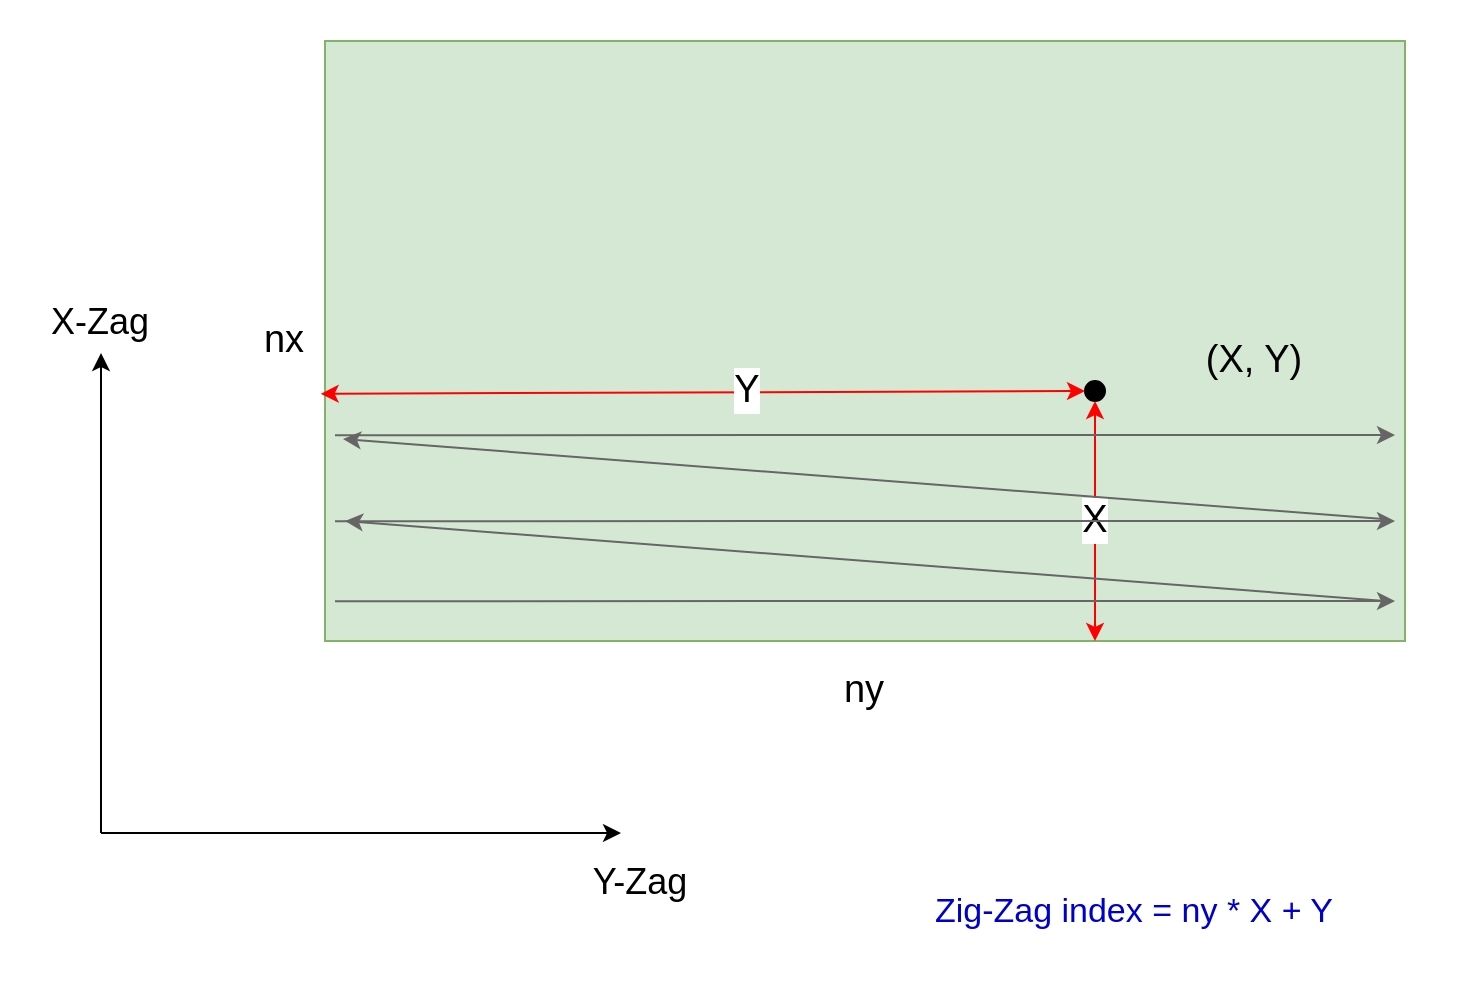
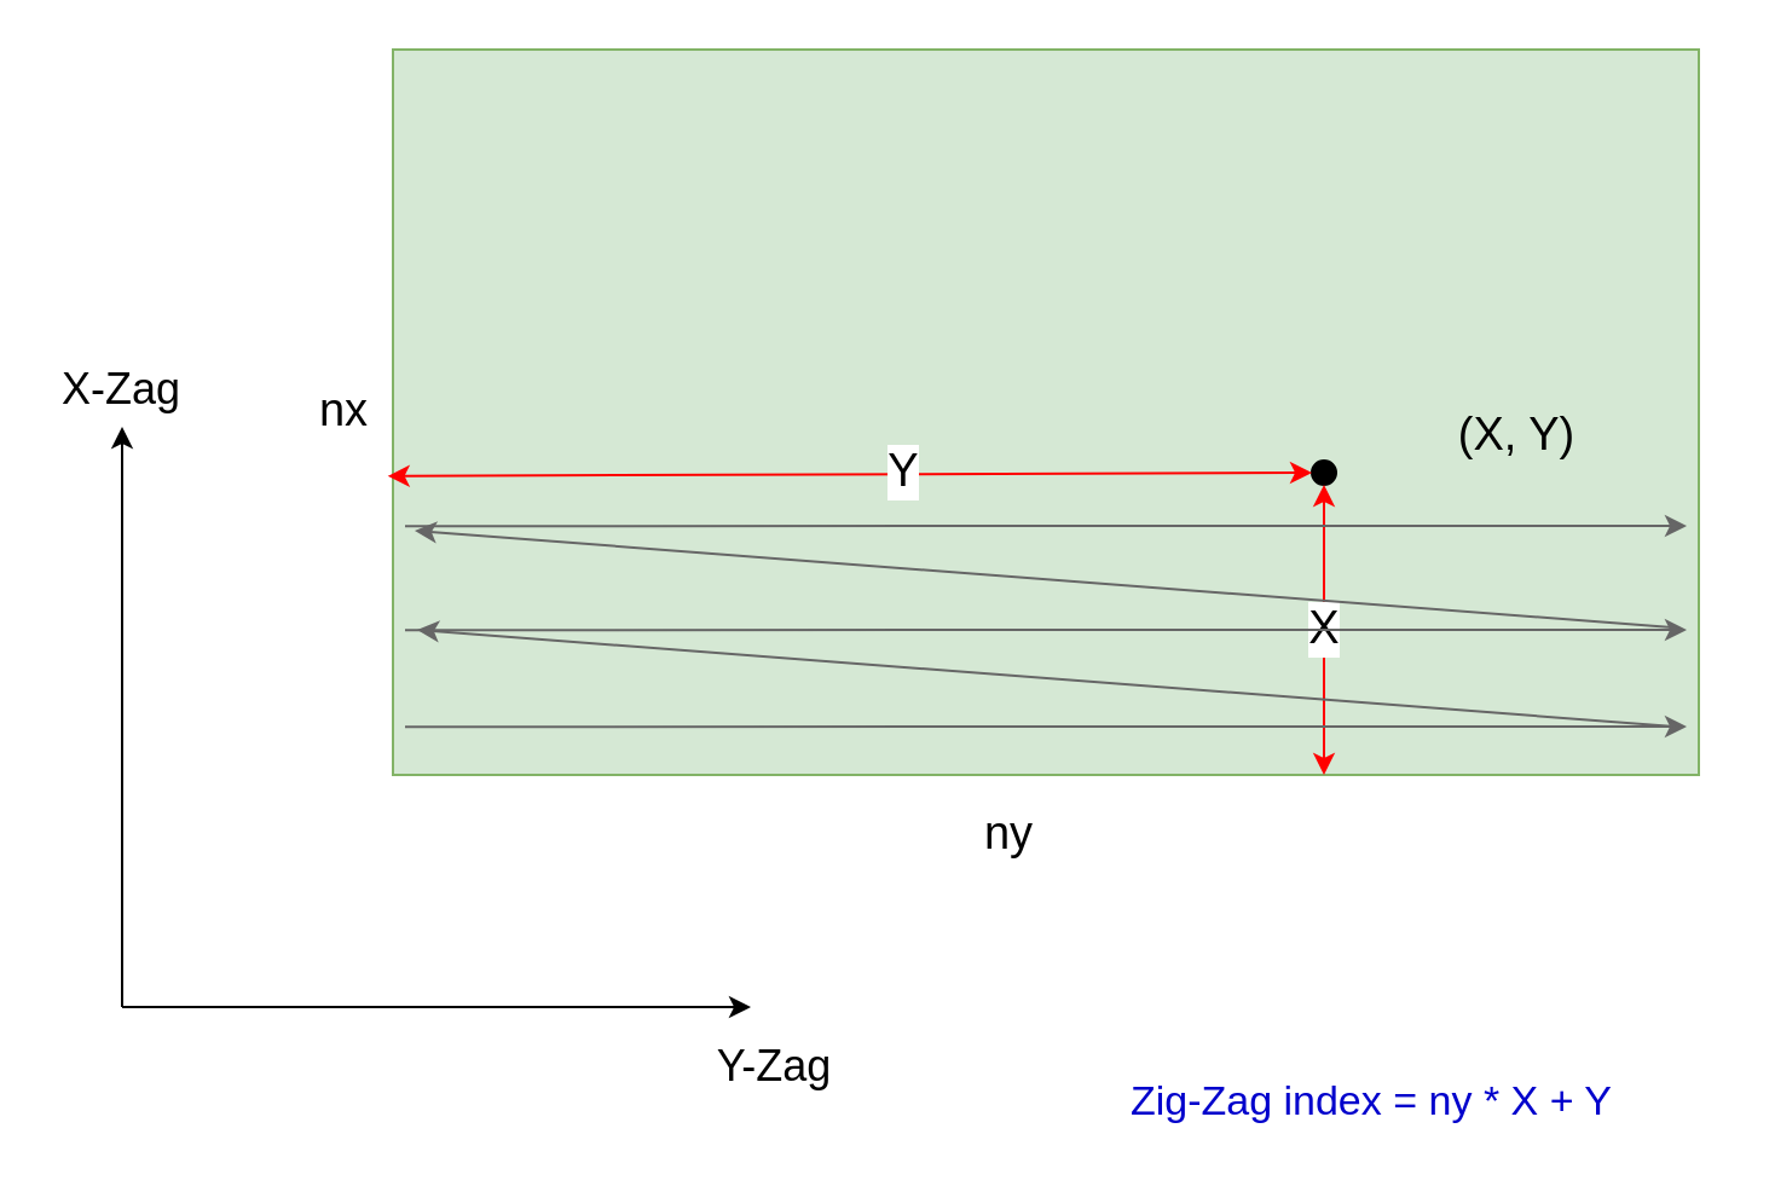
  <mxCell id="0" />
  <mxCell id="1" parent="0" />
  <mxCell id="2" value="" style="rounded=0;whiteSpace=wrap;html=1;fillColor=#d5e8d4;strokeColor=#82b366;" parent="1" vertex="1"><mxGeometry x="162" y="20" width="540" height="300" as="geometry" /></mxCell>
  <mxCell id="3" value="&lt;font style=&quot;font-size: 19px&quot;&gt;nx&lt;/font&gt;" style="text;html=1;strokeColor=none;fillColor=none;align=center;verticalAlign=middle;whiteSpace=wrap;rounded=0;" parent="1" vertex="1"><mxGeometry x="112" y="155" width="60" height="30" as="geometry" /></mxCell>
- <mxCell id="4" value="&lt;font style=&quot;font-size: 19px&quot;&gt;n&lt;/font&gt;&lt;font style=&quot;font-size: 19px&quot;&gt;y&lt;/font&gt;" style="text;html=1;strokeColor=none;fillColor=none;align=center;verticalAlign=middle;whiteSpace=wrap;rounded=0;" parent="1" vertex="1"><mxGeometry x="402" y="330" width="60" height="30" as="geometry" /></mxCell>
+ <mxCell id="4" value="&lt;font style=&quot;font-size: 19px&quot;&gt;n&lt;/font&gt;&lt;font style=&quot;font-size: 19px&quot;&gt;y&lt;/font&gt;" style="text;html=1;strokeColor=none;fillColor=none;align=center;verticalAlign=middle;whiteSpace=wrap;rounded=0;" parent="1" vertex="1"><mxGeometry x="387" y="330" width="60" height="30" as="geometry" /></mxCell>
  <mxCell id="5" value="" style="ellipse;whiteSpace=wrap;html=1;aspect=fixed;fontSize=19;fillColor=#000000;" parent="1" vertex="1"><mxGeometry x="542" y="190" width="10" height="10" as="geometry" /></mxCell>
  <mxCell id="6" value="(X, Y)" style="text;html=1;strokeColor=none;fillColor=none;align=center;verticalAlign=middle;whiteSpace=wrap;rounded=0;fontSize=19;" parent="1" vertex="1"><mxGeometry x="597" y="165" width="60" height="30" as="geometry" /></mxCell>
  <mxCell id="7" value="X" style="endArrow=classic;startArrow=classic;html=1;rounded=0;fontSize=19;exitX=0.5;exitY=1;exitDx=0;exitDy=0;strokeColor=#FF0000;" parent="1" source="5" edge="1"><mxGeometry width="50" height="50" relative="1" as="geometry"><mxPoint x="462" y="450" as="sourcePoint" /><mxPoint x="547" y="320" as="targetPoint" /></mxGeometry></mxCell>
  <mxCell id="8" value="" style="endArrow=classic;startArrow=classic;html=1;rounded=0;fontSize=19;exitX=0;exitY=0.5;exitDx=0;exitDy=0;strokeColor=#FF0000;entryX=-0.004;entryY=0.588;entryDx=0;entryDy=0;entryPerimeter=0;" parent="1" source="5" target="2" edge="1"><mxGeometry width="50" height="50" relative="1" as="geometry"><mxPoint x="567" y="220" as="sourcePoint" /><mxPoint x="567" y="340" as="targetPoint" /></mxGeometry></mxCell>
  <mxCell id="9" value="Y" style="edgeLabel;html=1;align=center;verticalAlign=middle;resizable=0;points=[];fontSize=19;" parent="8" vertex="1" connectable="0"><mxGeometry x="-0.116" y="-1" relative="1" as="geometry"><mxPoint as="offset" /></mxGeometry></mxCell>
  <mxCell id="10" value="" style="endArrow=classic;html=1;rounded=0;fontSize=19;strokeColor=#666666;" parent="1" edge="1"><mxGeometry width="50" height="50" relative="1" as="geometry"><mxPoint x="167" y="300.1" as="sourcePoint" /><mxPoint x="697" y="300" as="targetPoint" /></mxGeometry></mxCell>
  <mxCell id="11" value="" style="endArrow=classic;html=1;rounded=0;fontSize=19;strokeColor=#666666;" parent="1" edge="1"><mxGeometry width="50" height="50" relative="1" as="geometry"><mxPoint x="692" y="300" as="sourcePoint" /><mxPoint x="172" y="260" as="targetPoint" /></mxGeometry></mxCell>
  <mxCell id="12" value="" style="endArrow=classic;html=1;rounded=0;fontSize=19;strokeColor=#666666;" edge="1" parent="1"><mxGeometry width="50" height="50" relative="1" as="geometry"><mxPoint x="167" y="260.1" as="sourcePoint" /><mxPoint x="697" y="260" as="targetPoint" /></mxGeometry></mxCell>
  <mxCell id="13" value="" style="endArrow=classic;html=1;rounded=0;fontSize=19;strokeColor=#666666;" edge="1" parent="1"><mxGeometry width="50" height="50" relative="1" as="geometry"><mxPoint x="167" y="217.1" as="sourcePoint" /><mxPoint x="697" y="217" as="targetPoint" /></mxGeometry></mxCell>
  <mxCell id="14" value="" style="endArrow=classic;html=1;rounded=0;fontSize=19;strokeColor=#666666;" edge="1" parent="1"><mxGeometry width="50" height="50" relative="1" as="geometry"><mxPoint x="691" y="259" as="sourcePoint" /><mxPoint x="171" y="219" as="targetPoint" /></mxGeometry></mxCell>
  <mxCell id="15" value="" style="endArrow=classic;html=1;rounded=0;" edge="1" parent="1"><mxGeometry width="50" height="50" relative="1" as="geometry"><mxPoint x="50" y="416" as="sourcePoint" /><mxPoint x="50" y="176" as="targetPoint" /></mxGeometry></mxCell>
  <mxCell id="16" value="&lt;font style=&quot;font-size: 18px&quot;&gt;X-Zag&lt;/font&gt;" style="text;html=1;strokeColor=none;fillColor=none;align=center;verticalAlign=middle;whiteSpace=wrap;rounded=0;" vertex="1" parent="1"><mxGeometry x="20" y="146" width="60" height="30" as="geometry" /></mxCell>
  <mxCell id="17" value="" style="endArrow=classic;html=1;rounded=0;" edge="1" parent="1"><mxGeometry width="50" height="50" relative="1" as="geometry"><mxPoint x="50" y="416" as="sourcePoint" /><mxPoint x="310" y="416" as="targetPoint" /></mxGeometry></mxCell>
  <mxCell id="18" value="&lt;font style=&quot;font-size: 18px&quot;&gt;Y-Zag&lt;/font&gt;" style="text;html=1;strokeColor=none;fillColor=none;align=center;verticalAlign=middle;whiteSpace=wrap;rounded=0;" vertex="1" parent="1"><mxGeometry x="290" y="426" width="60" height="30" as="geometry" /></mxCell>
  <mxCell id="19" value="&lt;font style=&quot;font-size: 17px&quot; color=&quot;#0000CC&quot;&gt;Zig-Zag index = ny * X + Y&lt;/font&gt;" style="text;html=1;strokeColor=none;fillColor=none;align=center;verticalAlign=middle;whiteSpace=wrap;rounded=0;" vertex="1" parent="1"><mxGeometry x="422" y="441" width="290" height="30" as="geometry" /></mxCell>
